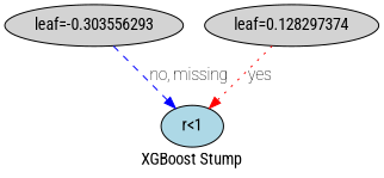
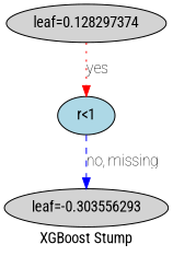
  digraph {
    fontname="Roboto Condensed"
    label="XGBoost Stump"
    rankdir=TB
    node [fillcolor=lightgrey fontname="Roboto Condensed" style=filled]
    edge [fontname="Roboto Thin"]
    n1 [fillcolor=lightblue label="r<1"]
    n2 [label="leaf=-0.303556293"]
    n3 [label="leaf=0.128297374"]
-   n2 -> n1 [color="#0000FF" label="no, missing" style=dashed]
+   n1 -> n2 [color="#0000FF" label="no, missing" style=dashed]
    n3 -> n1 [color="#FF0000" label=yes style=dotted]
  }
